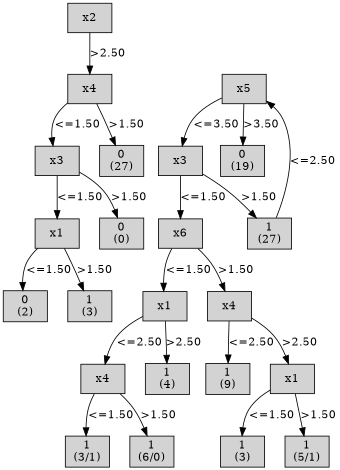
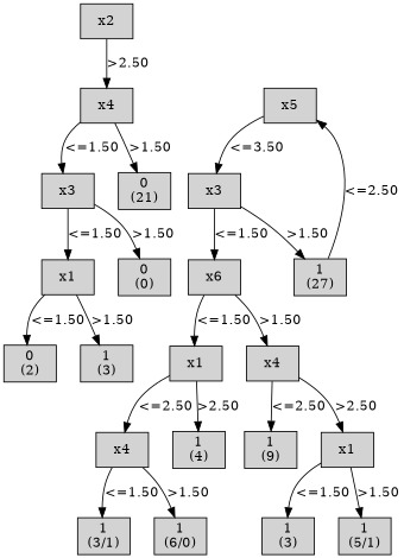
  digraph {
    node [shape=box style=filled weight=3]
    n1 [label="x2\n" weight=1]
    n2 [label="x5\n" weight=2]
    n3 [label="x4\n" weight=2]
    n4 [label="x3\n"]
-   n5 [label="0\n(19)\n"]
    n6 [label="x3\n"]
-   n7 [label="0\n(27)\n"]
+   n7 [label="0\n(21)\n"]
    n8 [label="x6\n" weight=4]
    n9 [label="1\n(27)\n" weight=4]
    n10 [label="x1\n" weight=4]
    n11 [label="0\n(0)\n" weight=4]
    n12 [label="x1\n" weight=5]
    n13 [label="x4\n" weight=5]
    n14 [label="0\n(2)\n" weight=5]
    n15 [label="1\n(3)\n" weight=5]
    n16 [label="x4\n" weight=6]
    n17 [label="1\n(4)\n" weight=6]
    n18 [label="1\n(9)\n" weight=6]
    n19 [label="x1\n" weight=6]
    n20 [label="1\n(3/1)\n" weight=7]
    n21 [label="1\n(6/0)\n" weight=7]
    n22 [label="1\n(3)\n" weight=7]
    n23 [label="1\n(5/1)\n" weight=7]
    subgraph sub_1 {
      rank=same
      n1
    }
    subgraph sub_2 {
      rank=same
      n2
      n3
    }
    subgraph sub_3 {
      rank=same
      n4
-     n5
      n6
      n7
    }
    subgraph sub_4 {
      rank=same
      n8
      n9
      n10
      n11
    }
    subgraph sub_5 {
      rank=same
      n12
      n13
      n14
      n15
    }
    subgraph sub_6 {
      rank=same
      n16
      n17
      n18
      n19
    }
    subgraph sub_7 {
      rank=same
      n20
      n21
      n22
      n23
    }
    n1 -> n3 [label=">2.50"]
    n2 -> n4 [label="<=3.50"]
-   n2 -> n5 [label=">3.50"]
    n3 -> n6 [label="<=1.50"]
    n3 -> n7 [label=">1.50"]
    n4 -> n8 [label="<=1.50"]
    n4 -> n9 [label=">1.50"]
    n6 -> n10 [label="<=1.50"]
    n6 -> n11 [label=">1.50"]
    n8 -> n12 [label="<=1.50"]
    n8 -> n13 [label=">1.50"]
    n9 -> n2 [label="<=2.50"]
    n10 -> n14 [label="<=1.50"]
    n10 -> n15 [label=">1.50"]
    n12 -> n16 [label="<=2.50"]
    n12 -> n17 [label=">2.50"]
    n13 -> n18 [label="<=2.50"]
    n13 -> n19 [label=">2.50"]
    n16 -> n20 [label="<=1.50"]
    n16 -> n21 [label=">1.50"]
    n19 -> n22 [label="<=1.50"]
    n19 -> n23 [label=">1.50"]
  }
